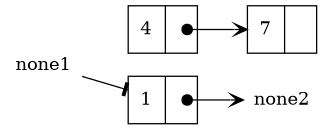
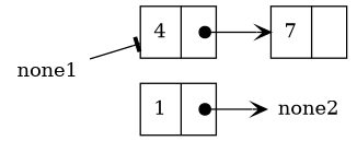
  digraph {
    rankdir=LR
    node [shape=record]
    edge [arrowhead=vee arrowtail=dot dir=both tailclip=false tailport="ref:c" weight=2]
    n1 [label="{<data>4 |<ref>}"]
    n2 [label="{<data>7 |<ref>}"]
    n3 [label="{<data>1 |<ref>}"]
    none2 [shape=none]
    none1 [shape=none]
    n1 -> n2
    n3 -> none2
-   none1 -> n3 [arrowhead=tee arrowtail="" dir="" tailclip=""]
+   none1 -> n1 [arrowhead=tee arrowtail="" dir="" tailclip=""]
  }
